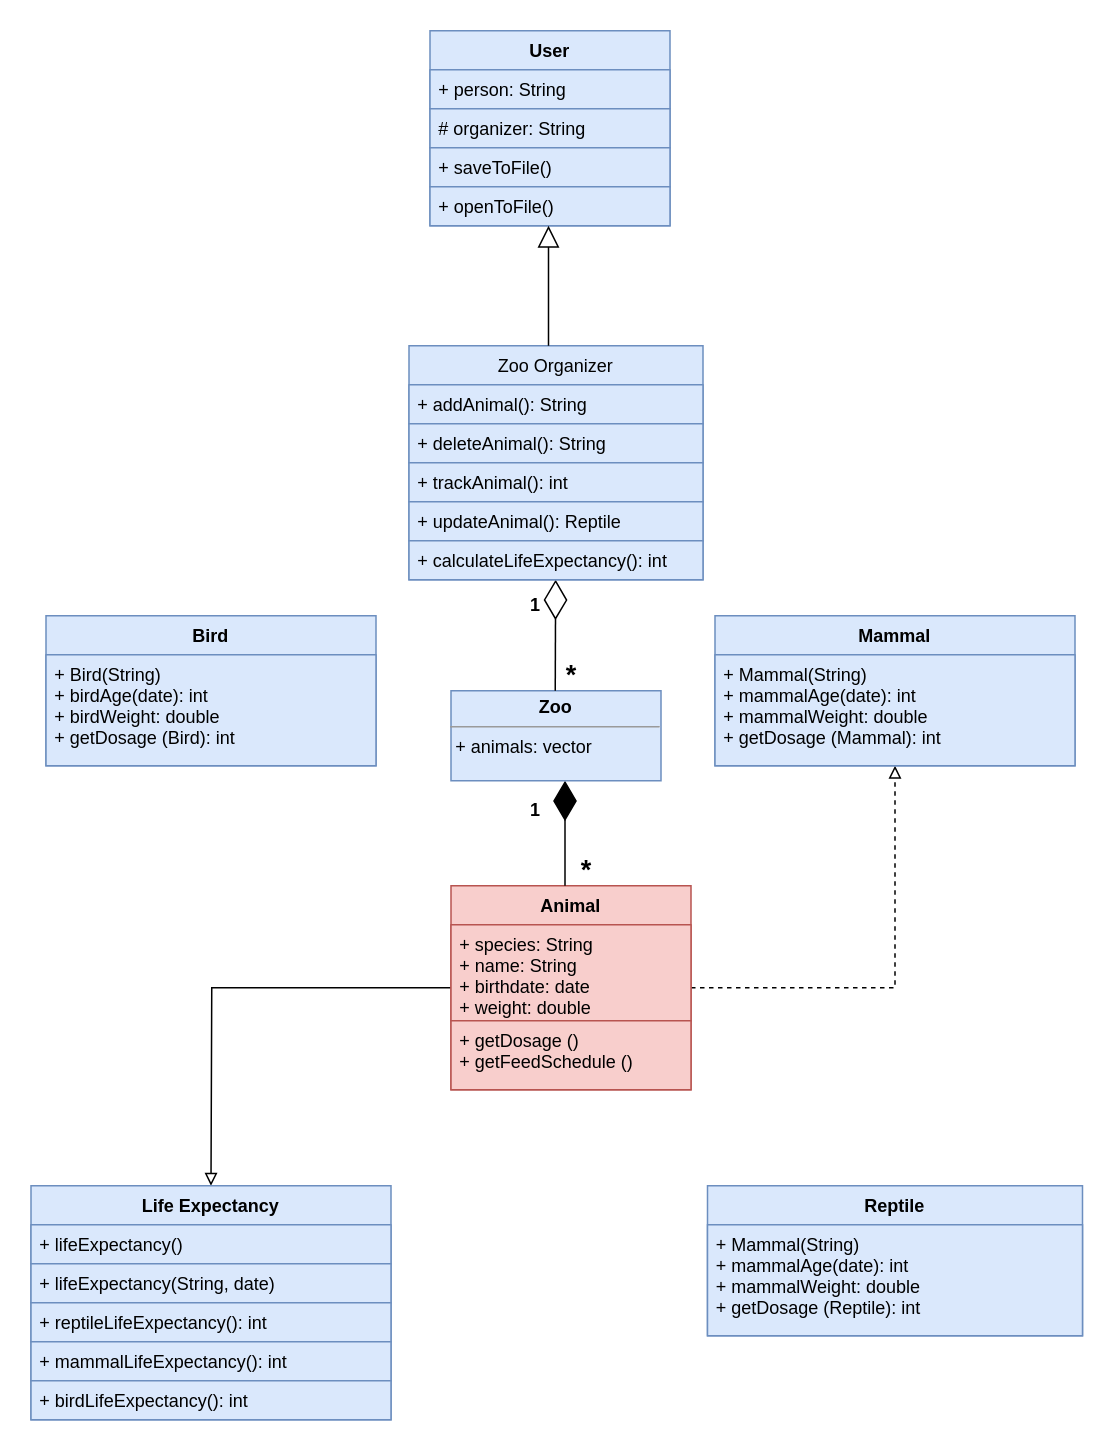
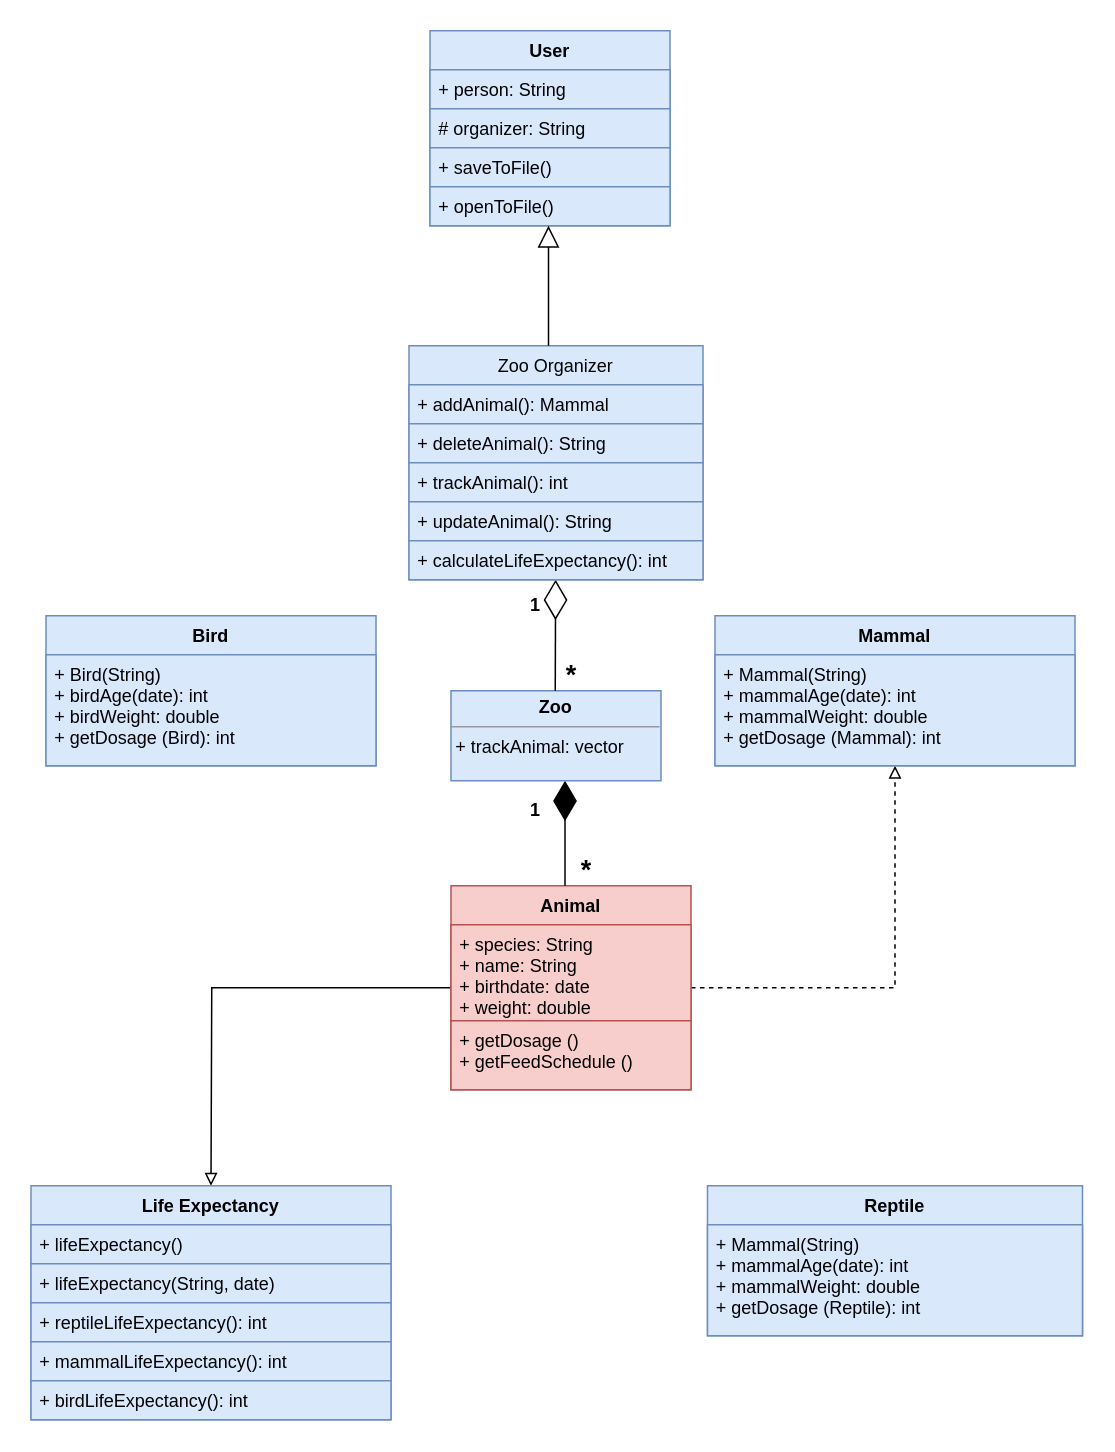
  <mxCell id="0" />
  <mxCell id="1" parent="0" />
  <mxCell id="2" value="" style="edgeStyle=orthogonalEdgeStyle;rounded=0;orthogonalLoop=1;jettySize=auto;html=1;endArrow=block;endFill=0;dashed=1;" parent="1" source="4" target="9" edge="1"><mxGeometry relative="1" as="geometry" /></mxCell>
  <mxCell id="3" value="" style="edgeStyle=orthogonalEdgeStyle;rounded=0;orthogonalLoop=1;jettySize=auto;html=1;endArrow=block;endFill=0;" edge="1" parent="1" source="4"><mxGeometry relative="1" as="geometry"><mxPoint x="140" y="790" as="targetPoint" /></mxGeometry></mxCell>
  <mxCell id="4" value="Animal" style="swimlane;fontStyle=1;align=center;verticalAlign=top;childLayout=stackLayout;horizontal=1;startSize=26;horizontalStack=0;resizeParent=1;resizeParentMax=0;resizeLast=0;collapsible=1;marginBottom=0;fillColor=#f8cecc;strokeColor=#b85450;" parent="1" vertex="1"><mxGeometry x="300" y="590" width="160" height="136" as="geometry" /></mxCell>
  <mxCell id="5" value="+ species: String&#10;+ name: String&#10;+ birthdate: date&#10;+ weight: double" style="text;strokeColor=#b85450;fillColor=#f8cecc;align=left;verticalAlign=top;spacingLeft=4;spacingRight=4;overflow=hidden;rotatable=0;points=[[0,0.5],[1,0.5]];portConstraint=eastwest;" parent="4" vertex="1"><mxGeometry y="26" width="160" height="64" as="geometry" /></mxCell>
  <mxCell id="6" value="+ getDosage ()&#10;+ getFeedSchedule ()" style="text;strokeColor=#b85450;fillColor=#f8cecc;align=left;verticalAlign=top;spacingLeft=4;spacingRight=4;overflow=hidden;rotatable=0;points=[[0,0.5],[1,0.5]];portConstraint=eastwest;" parent="4" vertex="1"><mxGeometry y="90" width="160" height="46" as="geometry" /></mxCell>
  <mxCell id="7" value="Bird" style="swimlane;fontStyle=1;align=center;verticalAlign=top;childLayout=stackLayout;horizontal=1;startSize=26;horizontalStack=0;resizeParent=1;resizeParentMax=0;resizeLast=0;collapsible=1;marginBottom=0;fillColor=#dae8fc;strokeColor=#6c8ebf;" parent="1" vertex="1"><mxGeometry x="30" y="410" width="220" height="100" as="geometry" /></mxCell>
  <mxCell id="8" value="+ Bird(String)&#10;+ birdAge(date): int&#10;+ birdWeight: double&#10;+ getDosage (Bird): int" style="text;strokeColor=#6c8ebf;fillColor=#dae8fc;align=left;verticalAlign=top;spacingLeft=4;spacingRight=4;overflow=hidden;rotatable=0;points=[[0,0.5],[1,0.5]];portConstraint=eastwest;" parent="7" vertex="1"><mxGeometry y="26" width="220" height="74" as="geometry" /></mxCell>
  <mxCell id="9" value="Mammal" style="swimlane;fontStyle=1;align=center;verticalAlign=top;childLayout=stackLayout;horizontal=1;startSize=26;horizontalStack=0;resizeParent=1;resizeParentMax=0;resizeLast=0;collapsible=1;marginBottom=0;fillColor=#dae8fc;strokeColor=#6c8ebf;" parent="1" vertex="1"><mxGeometry x="476" y="410" width="240" height="100" as="geometry" /></mxCell>
  <mxCell id="10" value="+ Mammal(String)&#10;+ mammalAge(date): int&#10;+ mammalWeight: double&#10;+ getDosage (Mammal): int&#10;" style="text;strokeColor=#6c8ebf;fillColor=#dae8fc;align=left;verticalAlign=top;spacingLeft=4;spacingRight=4;overflow=hidden;rotatable=0;points=[[0,0.5],[1,0.5]];portConstraint=eastwest;" parent="9" vertex="1"><mxGeometry y="26" width="240" height="74" as="geometry" /></mxCell>
  <mxCell id="11" value="Reptile" style="swimlane;fontStyle=1;align=center;verticalAlign=top;childLayout=stackLayout;horizontal=1;startSize=26;horizontalStack=0;resizeParent=1;resizeParentMax=0;resizeLast=0;collapsible=1;marginBottom=0;fillColor=#dae8fc;strokeColor=#6c8ebf;" parent="1" vertex="1"><mxGeometry x="471" y="790" width="250" height="100" as="geometry" /></mxCell>
  <mxCell id="12" value="+ Mammal(String)&#10;+ mammalAge(date): int&#10;+ mammalWeight: double&#10;+ getDosage (Reptile): int&#10;" style="text;strokeColor=#6c8ebf;fillColor=#dae8fc;align=left;verticalAlign=top;spacingLeft=4;spacingRight=4;overflow=hidden;rotatable=0;points=[[0,0.5],[1,0.5]];portConstraint=eastwest;" parent="11" vertex="1"><mxGeometry y="26" width="250" height="74" as="geometry" /></mxCell>
  <mxCell id="13" value="" style="endArrow=diamondThin;endFill=1;endSize=24;html=1;rounded=0;" edge="1" parent="1"><mxGeometry width="160" relative="1" as="geometry"><mxPoint x="376" y="590" as="sourcePoint" /><mxPoint x="376" y="520" as="targetPoint" /></mxGeometry></mxCell>
- <mxCell id="14" value="&lt;p style=&quot;margin: 0px ; margin-top: 4px ; text-align: center&quot;&gt;&lt;b&gt;Zoo&lt;/b&gt;&lt;/p&gt;&lt;hr size=&quot;1&quot;&gt;&lt;div style=&quot;height: 2px&quot;&gt;&amp;nbsp;+&amp;nbsp;animals: vector&lt;/div&gt;" style="verticalAlign=top;align=left;overflow=fill;fontSize=12;fontFamily=Helvetica;html=1;fillColor=#dae8fc;strokeColor=#6c8ebf;" vertex="1" parent="1"><mxGeometry x="300" y="460" width="140" height="60" as="geometry" /></mxCell>
+ <mxCell id="14" value="&lt;p style=&quot;margin: 0px ; margin-top: 4px ; text-align: center&quot;&gt;&lt;b&gt;Zoo&lt;/b&gt;&lt;/p&gt;&lt;hr size=&quot;1&quot;&gt;&lt;div style=&quot;height: 2px&quot;&gt;&amp;nbsp;+&amp;nbsp;trackAnimal: vector&lt;/div&gt;" style="verticalAlign=top;align=left;overflow=fill;fontSize=12;fontFamily=Helvetica;html=1;fillColor=#dae8fc;strokeColor=#6c8ebf;" vertex="1" parent="1"><mxGeometry x="300" y="460" width="140" height="60" as="geometry" /></mxCell>
  <mxCell id="15" value="" style="endArrow=diamondThin;endFill=0;endSize=24;html=1;rounded=0;" edge="1" parent="1" target="16"><mxGeometry width="160" relative="1" as="geometry"><mxPoint x="369.5" y="460" as="sourcePoint" /><mxPoint x="369.5" y="380" as="targetPoint" /></mxGeometry></mxCell>
  <mxCell id="16" value="Zoo Organizer" style="swimlane;fontStyle=0;childLayout=stackLayout;horizontal=1;startSize=26;fillColor=#dae8fc;horizontalStack=0;resizeParent=1;resizeParentMax=0;resizeLast=0;collapsible=1;marginBottom=0;strokeColor=#6c8ebf;" vertex="1" parent="1"><mxGeometry x="272" y="230" width="196" height="156" as="geometry" /></mxCell>
- <mxCell id="17" value="+ addAnimal(): String" style="text;strokeColor=#6c8ebf;fillColor=#dae8fc;align=left;verticalAlign=top;spacingLeft=4;spacingRight=4;overflow=hidden;rotatable=0;points=[[0,0.5],[1,0.5]];portConstraint=eastwest;" vertex="1" parent="16"><mxGeometry y="26" width="196" height="26" as="geometry" /></mxCell>
+ <mxCell id="17" value="+ addAnimal(): Mammal" style="text;strokeColor=#6c8ebf;fillColor=#dae8fc;align=left;verticalAlign=top;spacingLeft=4;spacingRight=4;overflow=hidden;rotatable=0;points=[[0,0.5],[1,0.5]];portConstraint=eastwest;" vertex="1" parent="16"><mxGeometry y="26" width="196" height="26" as="geometry" /></mxCell>
  <mxCell id="18" value="+ deleteAnimal(): String" style="text;strokeColor=#6c8ebf;fillColor=#dae8fc;align=left;verticalAlign=top;spacingLeft=4;spacingRight=4;overflow=hidden;rotatable=0;points=[[0,0.5],[1,0.5]];portConstraint=eastwest;" vertex="1" parent="16"><mxGeometry y="52" width="196" height="26" as="geometry" /></mxCell>
  <mxCell id="19" value="+ trackAnimal(): int" style="text;strokeColor=#6c8ebf;fillColor=#dae8fc;align=left;verticalAlign=top;spacingLeft=4;spacingRight=4;overflow=hidden;rotatable=0;points=[[0,0.5],[1,0.5]];portConstraint=eastwest;" vertex="1" parent="16"><mxGeometry y="78" width="196" height="26" as="geometry" /></mxCell>
- <mxCell id="20" value="+ updateAnimal(): Reptile" style="text;strokeColor=#6c8ebf;fillColor=#dae8fc;align=left;verticalAlign=top;spacingLeft=4;spacingRight=4;overflow=hidden;rotatable=0;points=[[0,0.5],[1,0.5]];portConstraint=eastwest;" vertex="1" parent="16"><mxGeometry y="104" width="196" height="26" as="geometry" /></mxCell>
+ <mxCell id="20" value="+ updateAnimal(): String" style="text;strokeColor=#6c8ebf;fillColor=#dae8fc;align=left;verticalAlign=top;spacingLeft=4;spacingRight=4;overflow=hidden;rotatable=0;points=[[0,0.5],[1,0.5]];portConstraint=eastwest;" vertex="1" parent="16"><mxGeometry y="104" width="196" height="26" as="geometry" /></mxCell>
  <mxCell id="21" value="+ calculateLifeExpectancy(): int" style="text;strokeColor=#6c8ebf;fillColor=#dae8fc;align=left;verticalAlign=top;spacingLeft=4;spacingRight=4;overflow=hidden;rotatable=0;points=[[0,0.5],[1,0.5]];portConstraint=eastwest;" vertex="1" parent="16"><mxGeometry y="130" width="196" height="26" as="geometry" /></mxCell>
  <mxCell id="22" value="User" style="swimlane;fontStyle=1;align=center;verticalAlign=top;childLayout=stackLayout;horizontal=1;startSize=26;horizontalStack=0;resizeParent=1;resizeParentMax=0;resizeLast=0;collapsible=1;marginBottom=0;fillColor=#dae8fc;strokeColor=#6c8ebf;" vertex="1" parent="1"><mxGeometry x="286" y="20" width="160" height="130" as="geometry" /></mxCell>
  <mxCell id="23" value="+ person: String" style="text;strokeColor=#6c8ebf;fillColor=#dae8fc;align=left;verticalAlign=top;spacingLeft=4;spacingRight=4;overflow=hidden;rotatable=0;points=[[0,0.5],[1,0.5]];portConstraint=eastwest;" vertex="1" parent="22"><mxGeometry y="26" width="160" height="26" as="geometry" /></mxCell>
  <mxCell id="24" value="# organizer: String" style="text;strokeColor=#6c8ebf;fillColor=#dae8fc;align=left;verticalAlign=top;spacingLeft=4;spacingRight=4;overflow=hidden;rotatable=0;points=[[0,0.5],[1,0.5]];portConstraint=eastwest;" vertex="1" parent="22"><mxGeometry y="52" width="160" height="26" as="geometry" /></mxCell>
  <mxCell id="25" value="+ saveToFile()" style="text;strokeColor=#6c8ebf;fillColor=#dae8fc;align=left;verticalAlign=top;spacingLeft=4;spacingRight=4;overflow=hidden;rotatable=0;points=[[0,0.5],[1,0.5]];portConstraint=eastwest;" vertex="1" parent="22"><mxGeometry y="78" width="160" height="26" as="geometry" /></mxCell>
  <mxCell id="26" value="+ openToFile()" style="text;strokeColor=#6c8ebf;fillColor=#dae8fc;align=left;verticalAlign=top;spacingLeft=4;spacingRight=4;overflow=hidden;rotatable=0;points=[[0,0.5],[1,0.5]];portConstraint=eastwest;" vertex="1" parent="22"><mxGeometry y="104" width="160" height="26" as="geometry" /></mxCell>
  <mxCell id="27" value="Life Expectancy" style="swimlane;fontStyle=1;align=center;verticalAlign=top;childLayout=stackLayout;horizontal=1;startSize=26;horizontalStack=0;resizeParent=1;resizeParentMax=0;resizeLast=0;collapsible=1;marginBottom=0;fillColor=#dae8fc;strokeColor=#6c8ebf;" vertex="1" parent="1"><mxGeometry x="20" y="790" width="240" height="156" as="geometry" /></mxCell>
  <mxCell id="28" value="+ lifeExpectancy()" style="text;strokeColor=#6c8ebf;fillColor=#dae8fc;align=left;verticalAlign=top;spacingLeft=4;spacingRight=4;overflow=hidden;rotatable=0;points=[[0,0.5],[1,0.5]];portConstraint=eastwest;" vertex="1" parent="27"><mxGeometry y="26" width="240" height="26" as="geometry" /></mxCell>
  <mxCell id="29" value="+ lifeExpectancy(String, date)" style="text;strokeColor=#6c8ebf;fillColor=#dae8fc;align=left;verticalAlign=top;spacingLeft=4;spacingRight=4;overflow=hidden;rotatable=0;points=[[0,0.5],[1,0.5]];portConstraint=eastwest;" vertex="1" parent="27"><mxGeometry y="52" width="240" height="26" as="geometry" /></mxCell>
  <mxCell id="30" value="+ reptileLifeExpectancy(): int" style="text;strokeColor=#6c8ebf;fillColor=#dae8fc;align=left;verticalAlign=top;spacingLeft=4;spacingRight=4;overflow=hidden;rotatable=0;points=[[0,0.5],[1,0.5]];portConstraint=eastwest;" vertex="1" parent="27"><mxGeometry y="78" width="240" height="26" as="geometry" /></mxCell>
  <mxCell id="31" value="+ mammalLifeExpectancy(): int" style="text;strokeColor=#6c8ebf;fillColor=#dae8fc;align=left;verticalAlign=top;spacingLeft=4;spacingRight=4;overflow=hidden;rotatable=0;points=[[0,0.5],[1,0.5]];portConstraint=eastwest;" vertex="1" parent="27"><mxGeometry y="104" width="240" height="26" as="geometry" /></mxCell>
  <mxCell id="32" value="+ birdLifeExpectancy(): int" style="text;strokeColor=#6c8ebf;fillColor=#dae8fc;align=left;verticalAlign=top;spacingLeft=4;spacingRight=4;overflow=hidden;rotatable=0;points=[[0,0.5],[1,0.5]];portConstraint=eastwest;" vertex="1" parent="27"><mxGeometry y="130" width="240" height="26" as="geometry" /></mxCell>
  <mxCell id="33" value="&lt;font style=&quot;font-size: 18px&quot;&gt;&lt;b&gt;*&lt;/b&gt;&lt;/font&gt;" style="text;html=1;align=center;verticalAlign=middle;resizable=0;points=[];autosize=1;strokeColor=none;fillColor=none;" vertex="1" parent="1"><mxGeometry x="380" y="570" width="20" height="20" as="geometry" /></mxCell>
  <mxCell id="34" value="&lt;font style=&quot;font-size: 18px&quot;&gt;&lt;b&gt;*&lt;/b&gt;&lt;/font&gt;" style="text;html=1;align=center;verticalAlign=middle;resizable=0;points=[];autosize=1;strokeColor=none;fillColor=none;" vertex="1" parent="1"><mxGeometry x="370" y="440" width="20" height="20" as="geometry" /></mxCell>
  <mxCell id="35" value="&lt;b&gt;1&lt;/b&gt;" style="text;html=1;align=center;verticalAlign=middle;resizable=0;points=[];autosize=1;strokeColor=none;fillColor=none;" vertex="1" parent="1"><mxGeometry x="346" y="530" width="20" height="20" as="geometry" /></mxCell>
  <mxCell id="36" value="&lt;b style=&quot;font-size: 12px&quot;&gt;1&lt;/b&gt;" style="text;html=1;align=center;verticalAlign=middle;resizable=0;points=[];autosize=1;strokeColor=none;fillColor=none;fontSize=18;" vertex="1" parent="1"><mxGeometry x="346" y="386" width="20" height="30" as="geometry" /></mxCell>
  <mxCell id="37" value="" style="endArrow=block;endFill=0;endSize=12;html=1;rounded=0;fontSize=18;" edge="1" parent="1"><mxGeometry width="160" relative="1" as="geometry"><mxPoint x="365" y="230" as="sourcePoint" /><mxPoint x="365" y="150" as="targetPoint" /></mxGeometry></mxCell>
